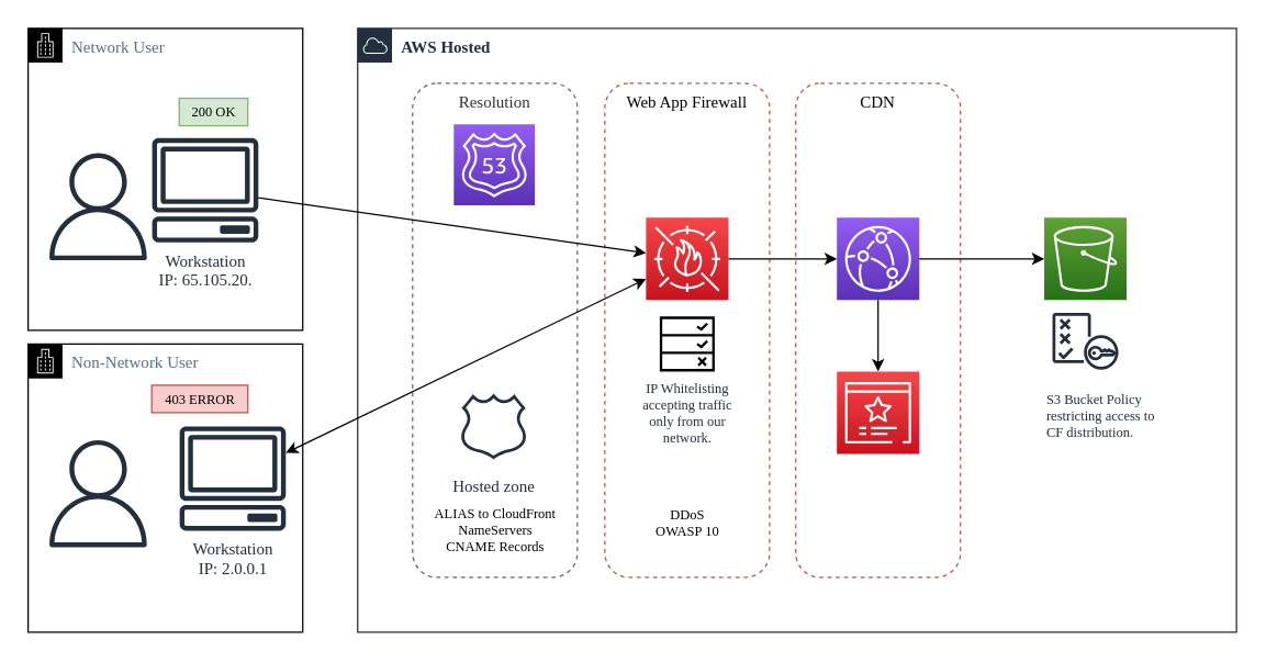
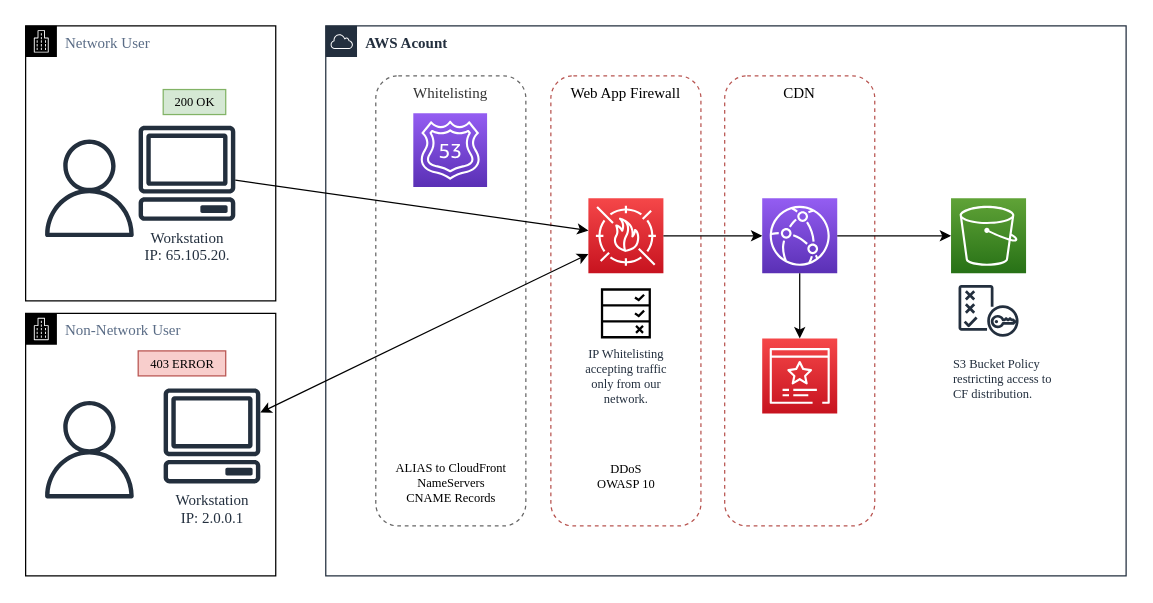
  <mxCell id="0" />
  <mxCell id="1" parent="0" />
- <mxCell id="2" value="&lt;font face=&quot;Verdana&quot;&gt;&lt;b&gt;AWS Hosted&lt;/b&gt;&lt;/font&gt;" style="points=[[0,0],[0.25,0],[0.5,0],[0.75,0],[1,0],[1,0.25],[1,0.5],[1,0.75],[1,1],[0.75,1],[0.5,1],[0.25,1],[0,1],[0,0.75],[0,0.5],[0,0.25]];outlineConnect=0;gradientColor=none;html=1;whiteSpace=wrap;fontSize=12;fontStyle=0;container=1;pointerEvents=0;collapsible=0;recursiveResize=0;shape=mxgraph.aws4.group;grIcon=mxgraph.aws4.group_aws_cloud;strokeColor=#232F3E;fillColor=none;verticalAlign=top;align=left;spacingLeft=30;fontColor=#232F3E;dashed=0;rounded=1;" vertex="1" parent="1"><mxGeometry x="260" y="20" width="640" height="440" as="geometry" /></mxCell>
+ <mxCell id="2" value="&lt;font face=&quot;Verdana&quot;&gt;&lt;b&gt;AWS Acount&lt;/b&gt;&lt;/font&gt;" style="points=[[0,0],[0.25,0],[0.5,0],[0.75,0],[1,0],[1,0.25],[1,0.5],[1,0.75],[1,1],[0.75,1],[0.5,1],[0.25,1],[0,1],[0,0.75],[0,0.5],[0,0.25]];outlineConnect=0;gradientColor=none;html=1;whiteSpace=wrap;fontSize=12;fontStyle=0;container=1;pointerEvents=0;collapsible=0;recursiveResize=0;shape=mxgraph.aws4.group;grIcon=mxgraph.aws4.group_aws_cloud;strokeColor=#232F3E;fillColor=none;verticalAlign=top;align=left;spacingLeft=30;fontColor=#232F3E;dashed=0;rounded=1;" vertex="1" parent="1"><mxGeometry x="260" y="20" width="640" height="440" as="geometry" /></mxCell>
  <mxCell id="3" value="CDN" style="fillColor=none;strokeColor=#b85450;dashed=1;verticalAlign=top;fontStyle=0;rounded=1;fontFamily=Verdana;" vertex="1" parent="2"><mxGeometry x="319" y="40" width="120" height="360" as="geometry" /></mxCell>
- <mxCell id="4" value="Resolution" style="fillColor=none;strokeColor=#666666;dashed=1;verticalAlign=top;fontStyle=0;rounded=1;fontFamily=Verdana;fontColor=#333333;" vertex="1" parent="2"><mxGeometry x="40" y="40" width="120" height="360" as="geometry" /></mxCell>
+ <mxCell id="4" value="Whitelisting" style="fillColor=none;strokeColor=#666666;dashed=1;verticalAlign=top;fontStyle=0;rounded=1;fontFamily=Verdana;fontColor=#333333;" vertex="1" parent="2"><mxGeometry x="40" y="40" width="120" height="360" as="geometry" /></mxCell>
  <mxCell id="5" value="Web App Firewall" style="fillColor=none;strokeColor=#b85450;dashed=1;verticalAlign=top;fontStyle=0;rounded=1;fontFamily=Verdana;" vertex="1" parent="2"><mxGeometry x="180" y="40" width="120" height="360" as="geometry" /></mxCell>
  <mxCell id="6" value="S3 Bucket Policy&lt;br&gt;restricting access to&lt;br&gt;CF distribution." style="sketch=0;outlineConnect=0;fontColor=#232F3E;gradientColor=none;strokeColor=#232F3E;fillColor=#ffffff;dashed=0;verticalLabelPosition=bottom;verticalAlign=top;align=left;html=1;fontSize=10;fontStyle=0;aspect=fixed;shape=mxgraph.aws4.resourceIcon;resIcon=mxgraph.aws4.policy;rounded=1;fontFamily=Verdana;" vertex="1" parent="2"><mxGeometry x="500" y="198" width="60" height="60" as="geometry" /></mxCell>
  <mxCell id="7" value="" style="sketch=0;points=[[0,0,0],[0.25,0,0],[0.5,0,0],[0.75,0,0],[1,0,0],[0,1,0],[0.25,1,0],[0.5,1,0],[0.75,1,0],[1,1,0],[0,0.25,0],[0,0.5,0],[0,0.75,0],[1,0.25,0],[1,0.5,0],[1,0.75,0]];outlineConnect=0;fontColor=#232F3E;gradientColor=#60A337;gradientDirection=north;fillColor=#277116;strokeColor=#ffffff;dashed=0;verticalLabelPosition=bottom;verticalAlign=top;align=center;html=1;fontSize=12;fontStyle=0;aspect=fixed;shape=mxgraph.aws4.resourceIcon;resIcon=mxgraph.aws4.s3;" vertex="1" parent="2"><mxGeometry x="500" y="138" width="60" height="60" as="geometry" /></mxCell>
  <mxCell id="8" value="" style="sketch=0;points=[[0,0,0],[0.25,0,0],[0.5,0,0],[0.75,0,0],[1,0,0],[0,1,0],[0.25,1,0],[0.5,1,0],[0.75,1,0],[1,1,0],[0,0.25,0],[0,0.5,0],[0,0.75,0],[1,0.25,0],[1,0.5,0],[1,0.75,0]];outlineConnect=0;fontColor=#232F3E;gradientColor=#945DF2;gradientDirection=north;fillColor=#5A30B5;strokeColor=#ffffff;dashed=0;verticalLabelPosition=bottom;verticalAlign=top;align=center;html=1;fontSize=12;fontStyle=0;aspect=fixed;shape=mxgraph.aws4.resourceIcon;resIcon=mxgraph.aws4.cloudfront;" vertex="1" parent="2"><mxGeometry x="349" y="138" width="60" height="60" as="geometry" /></mxCell>
  <mxCell id="9" style="edgeStyle=orthogonalEdgeStyle;rounded=0;orthogonalLoop=1;jettySize=auto;html=1;" edge="1" parent="2" source="8" target="7"><mxGeometry relative="1" as="geometry" /></mxCell>
  <mxCell id="10" value="" style="sketch=0;points=[[0,0,0],[0.25,0,0],[0.5,0,0],[0.75,0,0],[1,0,0],[0,1,0],[0.25,1,0],[0.5,1,0],[0.75,1,0],[1,1,0],[0,0.25,0],[0,0.5,0],[0,0.75,0],[1,0.25,0],[1,0.5,0],[1,0.75,0]];outlineConnect=0;fontColor=#232F3E;gradientColor=#F54749;gradientDirection=north;fillColor=#C7131F;strokeColor=#ffffff;dashed=0;verticalLabelPosition=bottom;verticalAlign=top;align=center;html=1;fontSize=12;fontStyle=0;aspect=fixed;shape=mxgraph.aws4.resourceIcon;resIcon=mxgraph.aws4.certificate_manager_3;" vertex="1" parent="2"><mxGeometry x="349" y="250" width="60" height="60" as="geometry" /></mxCell>
  <mxCell id="11" style="edgeStyle=orthogonalEdgeStyle;rounded=0;orthogonalLoop=1;jettySize=auto;html=1;entryX=0.5;entryY=0;entryDx=0;entryDy=0;entryPerimeter=0;" edge="1" parent="2" source="8" target="10"><mxGeometry relative="1" as="geometry" /></mxCell>
  <mxCell id="12" value="" style="sketch=0;points=[[0,0,0],[0.25,0,0],[0.5,0,0],[0.75,0,0],[1,0,0],[0,1,0],[0.25,1,0],[0.5,1,0],[0.75,1,0],[1,1,0],[0,0.25,0],[0,0.5,0],[0,0.75,0],[1,0.25,0],[1,0.5,0],[1,0.75,0]];outlineConnect=0;fontColor=#232F3E;gradientColor=#F54749;gradientDirection=north;fillColor=#C7131F;strokeColor=#ffffff;dashed=0;verticalLabelPosition=bottom;verticalAlign=top;align=center;html=1;fontSize=12;fontStyle=0;aspect=fixed;shape=mxgraph.aws4.resourceIcon;resIcon=mxgraph.aws4.waf;" vertex="1" parent="2"><mxGeometry x="210" y="138" width="60" height="60" as="geometry" /></mxCell>
  <mxCell id="13" style="edgeStyle=orthogonalEdgeStyle;rounded=0;orthogonalLoop=1;jettySize=auto;html=1;entryX=0;entryY=0.5;entryDx=0;entryDy=0;entryPerimeter=0;startArrow=none;" edge="1" parent="2" source="12" target="8"><mxGeometry relative="1" as="geometry" /></mxCell>
  <mxCell id="14" value="IP Whitelisting&lt;br&gt;accepting traffic&lt;br&gt;only from our&lt;br&gt;network." style="sketch=0;outlineConnect=0;fontColor=#232F3E;gradientColor=none;fillColor=#000000;strokeColor=none;dashed=0;verticalLabelPosition=bottom;verticalAlign=top;align=center;html=1;fontSize=10;fontStyle=0;aspect=fixed;pointerEvents=1;shape=mxgraph.aws4.waf_rule;rounded=1;fontFamily=Verdana;" vertex="1" parent="2"><mxGeometry x="220" y="210" width="40" height="40" as="geometry" /></mxCell>
  <mxCell id="15" value="" style="sketch=0;points=[[0,0,0],[0.25,0,0],[0.5,0,0],[0.75,0,0],[1,0,0],[0,1,0],[0.25,1,0],[0.5,1,0],[0.75,1,0],[1,1,0],[0,0.25,0],[0,0.5,0],[0,0.75,0],[1,0.25,0],[1,0.5,0],[1,0.75,0]];outlineConnect=0;fontColor=#232F3E;gradientColor=#945DF2;gradientDirection=north;fillColor=#5A30B5;strokeColor=#ffffff;dashed=0;verticalLabelPosition=bottom;verticalAlign=top;align=center;html=1;fontSize=12;fontStyle=0;aspect=fixed;shape=mxgraph.aws4.resourceIcon;resIcon=mxgraph.aws4.route_53;" vertex="1" parent="2"><mxGeometry x="70" y="70" width="59" height="59" as="geometry" /></mxCell>
- <mxCell id="16" value="Hosted zone" style="sketch=0;outlineConnect=0;fontColor=#232F3E;gradientColor=none;strokeColor=#232F3E;fillColor=#ffffff;dashed=0;verticalLabelPosition=bottom;verticalAlign=top;align=center;html=1;fontSize=12;fontStyle=0;aspect=fixed;shape=mxgraph.aws4.resourceIcon;resIcon=mxgraph.aws4.hosted_zone;rounded=1;fontFamily=Verdana;" vertex="1" parent="2"><mxGeometry x="69" y="260" width="60" height="60" as="geometry" /></mxCell>
  <mxCell id="17" value="ALIAS to CloudFront&lt;br&gt;NameServers&lt;br&gt;CNAME Records" style="text;html=1;align=center;verticalAlign=middle;resizable=0;points=[];autosize=1;strokeColor=none;fillColor=none;fontSize=10;fontFamily=Verdana;" vertex="1" parent="2"><mxGeometry x="40" y="345" width="120" height="40" as="geometry" /></mxCell>
  <mxCell id="18" value="DDoS&lt;br&gt;OWASP 10" style="text;html=1;align=center;verticalAlign=middle;resizable=0;points=[];autosize=1;strokeColor=none;fillColor=none;fontSize=10;fontFamily=Verdana;" vertex="1" parent="2"><mxGeometry x="205" y="345" width="70" height="30" as="geometry" /></mxCell>
  <mxCell id="19" value="Network User" style="points=[[0,0],[0.25,0],[0.5,0],[0.75,0],[1,0],[1,0.25],[1,0.5],[1,0.75],[1,1],[0.75,1],[0.5,1],[0.25,1],[0,1],[0,0.75],[0,0.5],[0,0.25]];outlineConnect=0;gradientColor=none;html=1;whiteSpace=wrap;fontSize=12;fontStyle=0;container=1;pointerEvents=0;collapsible=0;recursiveResize=0;shape=mxgraph.aws4.group;grIcon=mxgraph.aws4.group_corporate_data_center;strokeColor=default;fillColor=none;verticalAlign=top;align=left;spacingLeft=30;fontColor=#5A6C86;dashed=0;rounded=1;fontFamily=Verdana;" vertex="1" parent="1"><mxGeometry x="20" y="20" width="200" height="220" as="geometry" /></mxCell>
  <mxCell id="20" value="" style="sketch=0;outlineConnect=0;fontColor=#232F3E;gradientColor=none;fillColor=#232F3D;strokeColor=none;dashed=0;verticalLabelPosition=bottom;verticalAlign=top;align=center;html=1;fontSize=12;fontStyle=0;aspect=fixed;pointerEvents=1;shape=mxgraph.aws4.user;rounded=1;fontFamily=Verdana;" vertex="1" parent="19"><mxGeometry x="12" y="91" width="78" height="78" as="geometry" /></mxCell>
  <mxCell id="21" value="Workstation&lt;br&gt;IP: 65.105.20." style="sketch=0;outlineConnect=0;fontColor=#232F3E;gradientColor=none;fillColor=#232F3D;strokeColor=none;dashed=0;verticalLabelPosition=bottom;verticalAlign=top;align=center;html=1;fontSize=12;fontStyle=0;aspect=fixed;pointerEvents=1;shape=mxgraph.aws4.client;rounded=1;fontFamily=Verdana;" vertex="1" parent="19"><mxGeometry x="90" y="80" width="78" height="76" as="geometry" /></mxCell>
  <mxCell id="22" value="200 OK" style="text;html=1;align=center;verticalAlign=middle;resizable=0;points=[];autosize=1;strokeColor=#82b366;fillColor=#d5e8d4;fontSize=10;fontFamily=Verdana;" vertex="1" parent="19"><mxGeometry x="110" y="51" width="50" height="20" as="geometry" /></mxCell>
  <mxCell id="23" style="edgeStyle=none;rounded=0;orthogonalLoop=1;jettySize=auto;html=1;fontFamily=Verdana;fontSize=10;endArrow=classic;endFill=1;startArrow=none;" edge="1" parent="1" source="21" target="12"><mxGeometry relative="1" as="geometry"><mxPoint x="200" y="179" as="sourcePoint" /></mxGeometry></mxCell>
  <mxCell id="24" value="Non-Network User" style="points=[[0,0],[0.25,0],[0.5,0],[0.75,0],[1,0],[1,0.25],[1,0.5],[1,0.75],[1,1],[0.75,1],[0.5,1],[0.25,1],[0,1],[0,0.75],[0,0.5],[0,0.25]];outlineConnect=0;gradientColor=none;html=1;whiteSpace=wrap;fontSize=12;fontStyle=0;container=1;pointerEvents=0;collapsible=0;recursiveResize=0;shape=mxgraph.aws4.group;grIcon=mxgraph.aws4.group_corporate_data_center;strokeColor=default;fillColor=none;verticalAlign=top;align=left;spacingLeft=30;fontColor=#5A6C86;dashed=0;rounded=1;fontFamily=Verdana;" vertex="1" parent="1"><mxGeometry x="20" y="250" width="200" height="210" as="geometry" /></mxCell>
  <mxCell id="25" value="" style="sketch=0;outlineConnect=0;fontColor=#232F3E;gradientColor=none;fillColor=#232F3D;strokeColor=none;dashed=0;verticalLabelPosition=bottom;verticalAlign=top;align=center;html=1;fontSize=12;fontStyle=0;aspect=fixed;pointerEvents=1;shape=mxgraph.aws4.user;rounded=1;fontFamily=Verdana;" vertex="1" parent="24"><mxGeometry x="12" y="70" width="78" height="78" as="geometry" /></mxCell>
  <mxCell id="26" value="Workstation&lt;br&gt;IP: 2.0.0.1" style="sketch=0;outlineConnect=0;fontColor=#232F3E;gradientColor=none;fillColor=#232F3D;strokeColor=none;dashed=0;verticalLabelPosition=bottom;verticalAlign=top;align=center;html=1;fontSize=12;fontStyle=0;aspect=fixed;pointerEvents=1;shape=mxgraph.aws4.client;rounded=1;fontFamily=Verdana;" vertex="1" parent="24"><mxGeometry x="110" y="60" width="78" height="76" as="geometry" /></mxCell>
  <mxCell id="27" value="403 ERROR" style="text;html=1;align=center;verticalAlign=middle;resizable=0;points=[];autosize=1;strokeColor=#b85450;fillColor=#f8cecc;fontSize=10;fontFamily=Verdana;" vertex="1" parent="24"><mxGeometry x="90" y="30" width="70" height="20" as="geometry" /></mxCell>
  <mxCell id="28" style="edgeStyle=none;rounded=0;orthogonalLoop=1;jettySize=auto;html=1;fontFamily=Verdana;fontSize=10;startArrow=classic;startFill=1;endArrow=classic;endFill=1;" edge="1" parent="1" source="26" target="12"><mxGeometry relative="1" as="geometry" /></mxCell>
